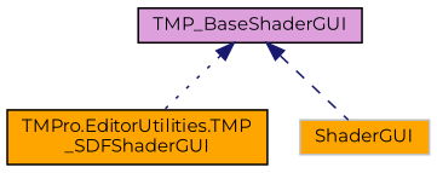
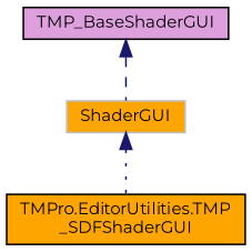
  digraph {
    fontname=Montserrat
    node [color=black fillcolor=orange fontname=Montserrat fontsize=10 shape=record style=filled]
    edge [color=midnightblue dir=back fontname=Montserrat fontsize=10 labelfontname=Helvetica labelfontsize=10]
    n1 [fontcolor=black height=0.2 label="TMPro.EditorUtilities.TMP\l_SDFShaderGUI" width=0.4]
    n2 [fillcolor=plum height=0.2 label=TMP_BaseShaderGUI width=0.4]
    n3 [color=grey75 height=0.2 label=ShaderGUI width=0.4]
-   n2 -> n1 [style=dotted]
+   n3 -> n1 [style=dotted]
    n2 -> n3 [style=dashed]
  }
